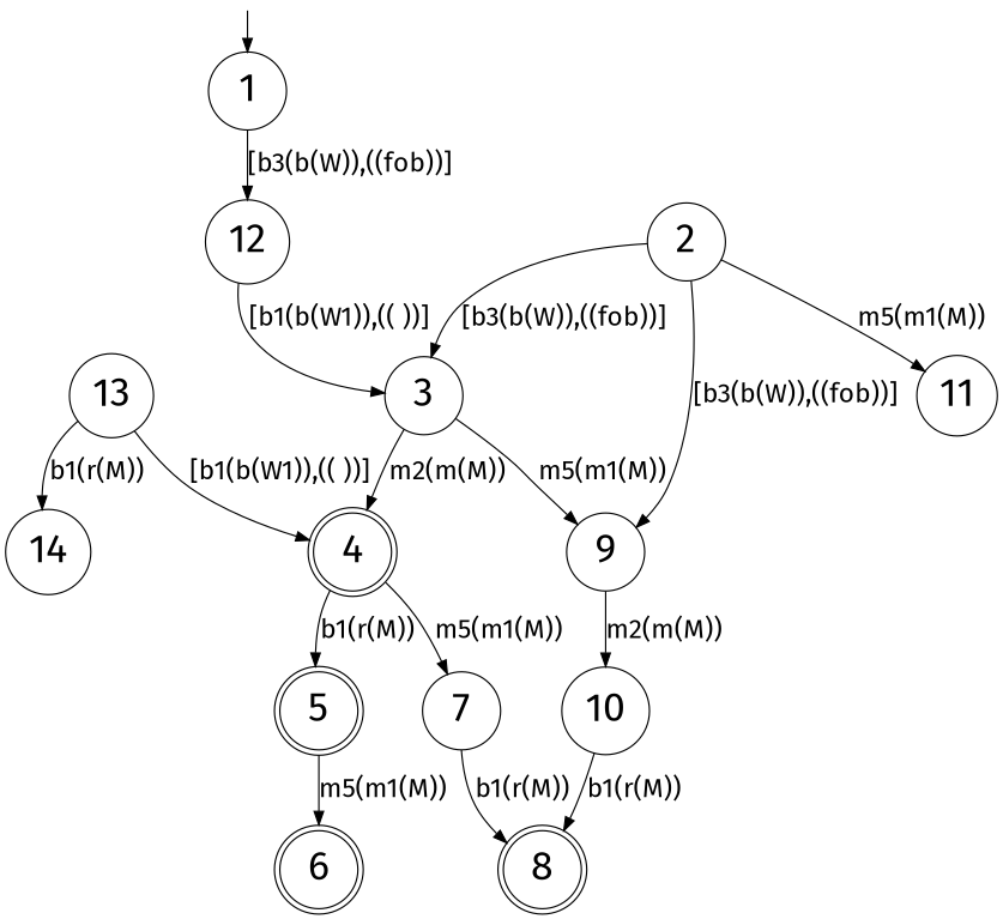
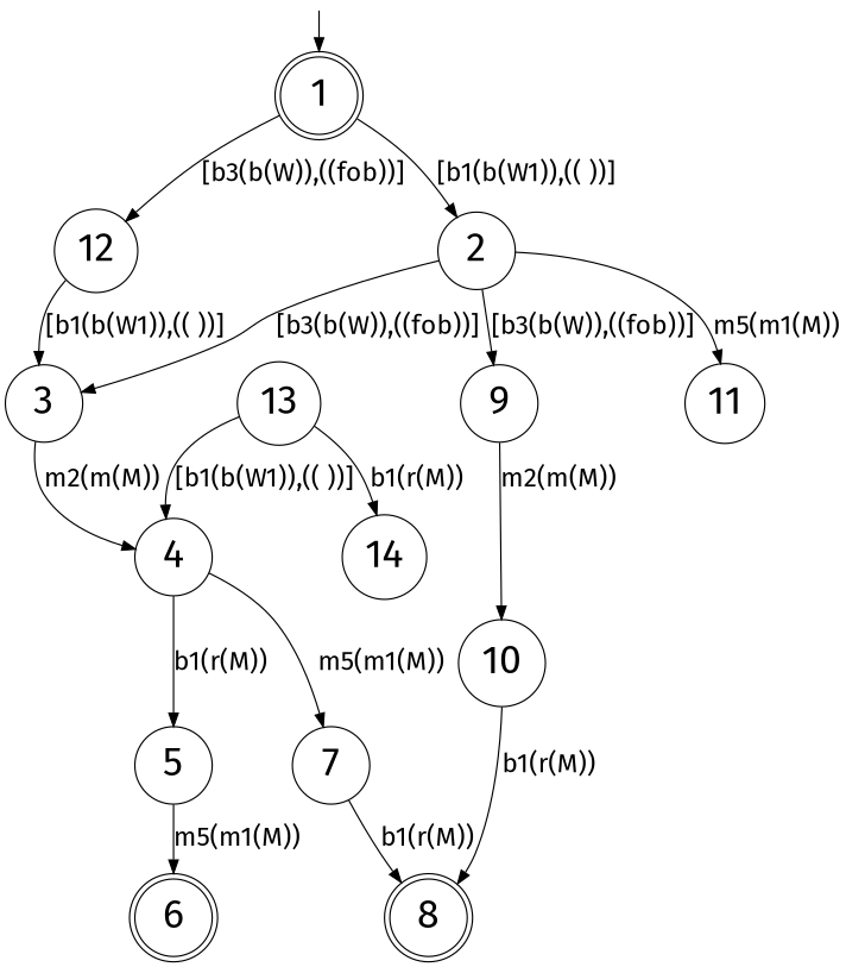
  digraph {
    fontname="Fira Sans"
    rankdir=TB
    ranksep=0.4
    node [fontname="Fira Sans" fontsize=30 shape=circle]
    edge [fontname="Fira Sans" fontsize=20]
-   n1 [label=1]
+   n1 [label=1 shape=doublecircle]
    n2 [label=2]
    n3 [label=12]
    n4 [label=3]
    n5 [label=11]
    n6 [label=9]
-   n7 [label=4 shape=doublecircle]
-   n8 [label=5 shape=doublecircle]
+   n7 [label=4]
+   n8 [label=5]
    n9 [label=7]
    n10 [label=10]
    n11 [label=6 shape=doublecircle]
    n12 [label=8 shape=doublecircle]
    n13 [label=13]
    n14 [label=14]
    start [color=white fontcolor=white shape=point fontsize=""]
+   n1 -> n2 [label="[b1(b(W1)),(( ))]"]
    n1 -> n3 [label="[b3(b(W)),((fob))]"]
    n2 -> n4 [label="[b3(b(W)),((fob))]"]
    n2 -> n5 [label="m5(m1(M))"]
    n2 -> n6 [label="[b3(b(W)),((fob))]"]
    n3 -> n4 [label="[b1(b(W1)),(( ))]"]
-   n4 -> n6 [label="m5(m1(M))"]
    n4 -> n7 [label="m2(m(M))"]
    n6 -> n10 [label="m2(m(M))"]
    n7 -> n8 [label="b1(r(M))"]
    n7 -> n9 [label="m5(m1(M))"]
    n8 -> n11 [label="m5(m1(M))"]
    n9 -> n12 [label="b1(r(M))"]
    n10 -> n12 [label="b1(r(M))"]
    n13 -> n7 [label="[b1(b(W1)),(( ))]"]
    n13 -> n14 [label="b1(r(M))"]
    start -> n1 [fontsize=""]
  }
